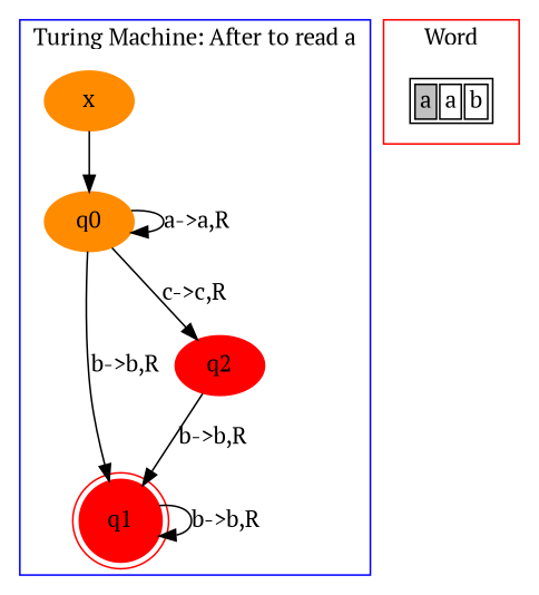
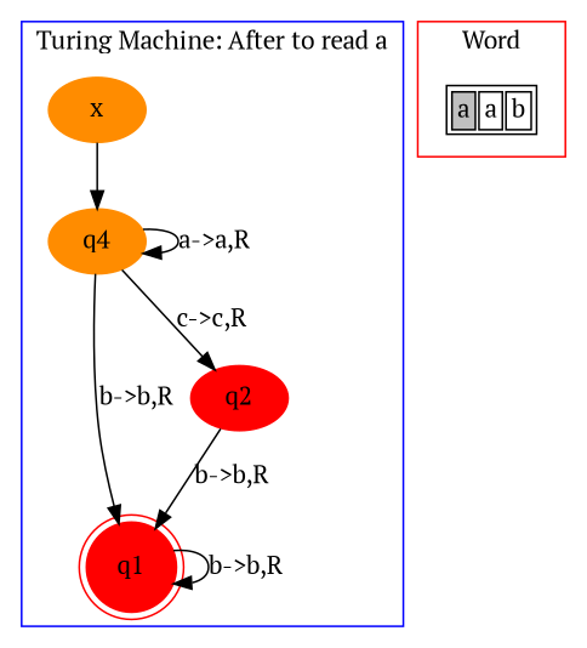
  digraph {
    fontname="PT Serif"
    node [color=darkorange style=filled fontname="PT Serif"]
    edge [fontname="PT Serif"]
-   q0
+   q0 [label=q4]
    q1 [shape=doublecircle color=red]
    q2 [color=red]
    x
    n5 [label=<<TABLE> <TR> <TD BGCOLOR="gray"><FONT>a</FONT></TD> <TD><FONT>a</FONT></TD> <TD><FONT>b</FONT></TD> </TR> </TABLE>> shape=plaintext color="" style=""]
    subgraph cluster_1 {
      color=blue
      label="Turing Machine: After to read a"
      q0
      q1
      q2
      x
    }
    subgraph cluster_2 {
      color=red
      label=Word
      n5
    }
    q0 -> q0 [label="a->a,R"]
    q0 -> q1 [label="b->b,R"]
    q0 -> q2 [label="c->c,R"]
    q1 -> q1 [label="b->b,R"]
    q2 -> q1 [label="b->b,R"]
    x -> q0
  }
